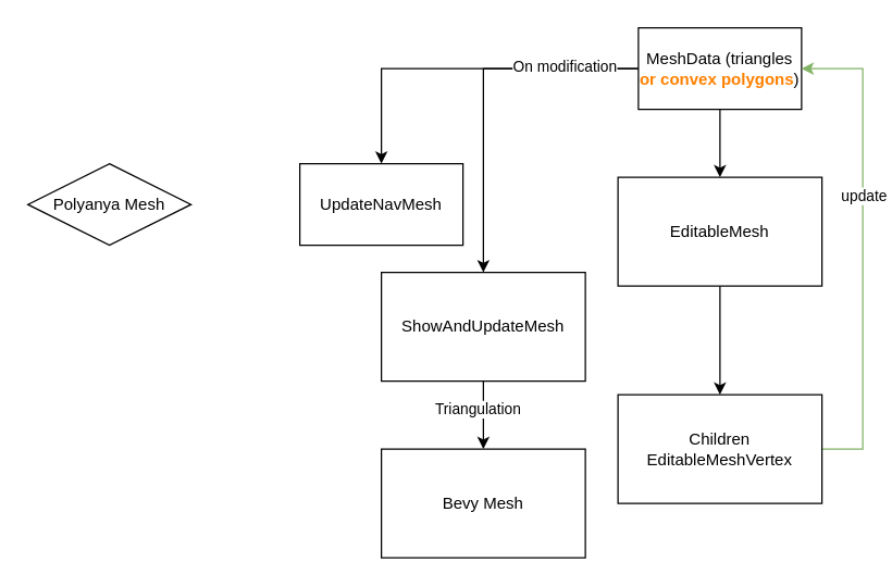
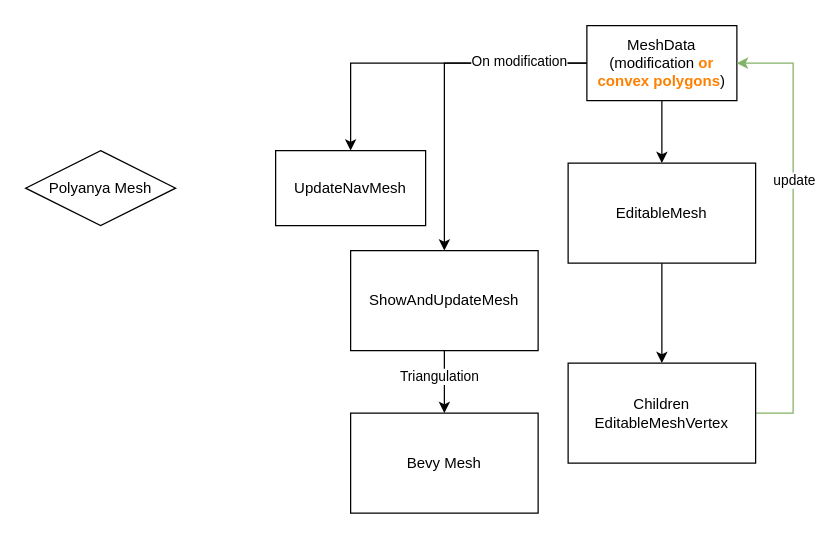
  <mxCell id="0" />
  <mxCell id="1" parent="0" />
  <mxCell id="2" style="edgeStyle=orthogonalEdgeStyle;rounded=0;orthogonalLoop=1;jettySize=auto;html=1;" edge="1" parent="1" source="5" target="6"><mxGeometry relative="1" as="geometry" /></mxCell>
  <mxCell id="3" style="edgeStyle=orthogonalEdgeStyle;rounded=0;orthogonalLoop=1;jettySize=auto;html=1;exitX=0;exitY=0.5;exitDx=0;exitDy=0;" edge="1" parent="1" source="5" target="12"><mxGeometry relative="1" as="geometry" /></mxCell>
  <mxCell id="4" value="&lt;div&gt;On modification&lt;/div&gt;" style="edgeLabel;html=1;align=center;verticalAlign=middle;resizable=0;points=[];fontColor=#000000;" vertex="1" connectable="0" parent="3"><mxGeometry x="-0.752" y="1" relative="1" as="geometry"><mxPoint x="-22" y="-3" as="offset" /></mxGeometry></mxCell>
- <mxCell id="5" value="&lt;div&gt;MeshData (triangles &lt;font color=&quot;#FF8000&quot;&gt;&lt;b&gt;or convex polygons&lt;/b&gt;&lt;/font&gt;)&lt;br&gt;&lt;/div&gt;" style="rounded=0;whiteSpace=wrap;html=1;" vertex="1" parent="1"><mxGeometry x="469" y="20" width="120" height="60" as="geometry" /></mxCell>
+ <mxCell id="5" value="&lt;div&gt;MeshData (modification &lt;font color=&quot;#FF8000&quot;&gt;&lt;b&gt;or convex polygons&lt;/b&gt;&lt;/font&gt;)&lt;br&gt;&lt;/div&gt;" style="rounded=0;whiteSpace=wrap;html=1;" vertex="1" parent="1"><mxGeometry x="469" y="20" width="120" height="60" as="geometry" /></mxCell>
  <mxCell id="6" value="&lt;div&gt;UpdateNavMesh&lt;/div&gt;" style="rounded=0;whiteSpace=wrap;html=1;" vertex="1" parent="1"><mxGeometry x="220" y="120" width="120" height="60" as="geometry" /></mxCell>
  <mxCell id="7" style="edgeStyle=orthogonalEdgeStyle;rounded=0;orthogonalLoop=1;jettySize=auto;html=1;" edge="1" parent="1" source="12" target="13"><mxGeometry relative="1" as="geometry" /></mxCell>
  <mxCell id="8" value="&lt;span&gt;Triangulation&lt;/span&gt;" style="edgeLabel;html=1;align=center;verticalAlign=middle;resizable=0;points=[];fontColor=#000000;fontStyle=0" vertex="1" connectable="0" parent="7"><mxGeometry x="0.209" relative="1" as="geometry"><mxPoint x="-5" y="-10" as="offset" /></mxGeometry></mxCell>
  <mxCell id="9" style="edgeStyle=orthogonalEdgeStyle;rounded=0;orthogonalLoop=1;jettySize=auto;html=1;exitX=0.5;exitY=1;exitDx=0;exitDy=0;" edge="1" parent="1" source="17" target="15"><mxGeometry relative="1" as="geometry"><mxPoint x="604" y="310" as="targetPoint" /></mxGeometry></mxCell>
  <mxCell id="10" style="edgeStyle=orthogonalEdgeStyle;rounded=0;orthogonalLoop=1;jettySize=auto;html=1;entryX=1;entryY=0.5;entryDx=0;entryDy=0;exitX=1;exitY=0.5;exitDx=0;exitDy=0;fillColor=#d5e8d4;strokeColor=#82b366;" edge="1" parent="1" source="15" target="5"><mxGeometry relative="1" as="geometry"><Array as="points"><mxPoint x="634" y="330" /><mxPoint x="634" y="50" /></Array></mxGeometry></mxCell>
  <mxCell id="11" value="&lt;div&gt;update&lt;/div&gt;" style="edgeLabel;html=1;align=center;verticalAlign=middle;resizable=0;points=[];" vertex="1" connectable="0" parent="10"><mxGeometry x="0.223" y="-4" relative="1" as="geometry"><mxPoint x="-4" as="offset" /></mxGeometry></mxCell>
  <mxCell id="12" value="&lt;div&gt;ShowAndUpdateMesh&lt;/div&gt;" style="rounded=0;whiteSpace=wrap;html=1;" vertex="1" parent="1"><mxGeometry x="280" y="200" width="150" height="80" as="geometry" /></mxCell>
  <mxCell id="13" value="&lt;div&gt;Bevy Mesh&lt;/div&gt;" style="rounded=0;whiteSpace=wrap;html=1;" vertex="1" parent="1"><mxGeometry x="280" y="330" width="150" height="80" as="geometry" /></mxCell>
  <mxCell id="14" value="Polyanya Mesh" style="rhombus;whiteSpace=wrap;html=1;" vertex="1" parent="1"><mxGeometry x="20" y="120" width="120" height="60" as="geometry" /></mxCell>
  <mxCell id="15" value="Children EditableMeshVertex" style="rounded=0;whiteSpace=wrap;html=1;" vertex="1" parent="1"><mxGeometry x="454" y="290" width="150" height="80" as="geometry" /></mxCell>
  <mxCell id="16" style="edgeStyle=orthogonalEdgeStyle;rounded=0;orthogonalLoop=1;jettySize=auto;html=1;exitX=0.5;exitY=1;exitDx=0;exitDy=0;entryX=0.5;entryY=0;entryDx=0;entryDy=0;fontColor=#000000;" edge="1" parent="1" source="5" target="17"><mxGeometry relative="1" as="geometry" /></mxCell>
  <mxCell id="17" value="&lt;div&gt;EditableMesh&lt;/div&gt;" style="rounded=0;whiteSpace=wrap;html=1;" vertex="1" parent="1"><mxGeometry x="454" y="130" width="150" height="80" as="geometry" /></mxCell>
